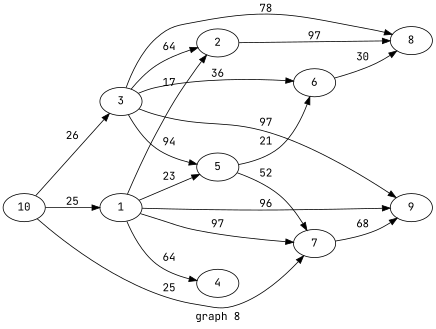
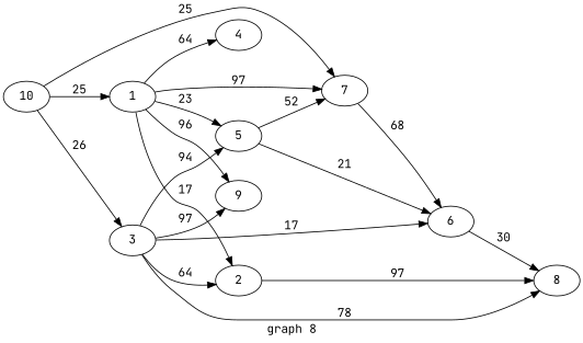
  digraph {
    fontname="JetBrains Mono"
    label="graph 8"
    rankdir=LR
    node [fontname="JetBrains Mono"]
    edge [fontname="JetBrains Mono"]
    1
    2
    4
    5
    7
    9
    8
    6
    10
    3
    1 -> 2 [label=" 17 "]
    1 -> 4 [label=" 64 "]
    1 -> 5 [label=" 23 "]
    1 -> 7 [label=" 97 "]
    1 -> 9 [label=" 96 "]
    2 -> 8 [label=" 97 "]
    5 -> 7 [label=" 52 "]
    5 -> 6 [label=" 21 "]
-   7 -> 9 [label=" 68 "]
+   7 -> 6 [label=" 68 "]
    6 -> 8 [label=" 30 "]
    10 -> 1 [label=" 25 "]
    10 -> 7 [label=" 25 "]
    10 -> 3 [label=" 26 "]
    3 -> 2 [label=" 64 "]
    3 -> 5 [label=" 94 "]
    3 -> 9 [label=" 97 "]
    3 -> 8 [label=" 78 "]
-   3 -> 6 [label=" 36 "]
+   3 -> 6 [label=" 17 "]
  }
